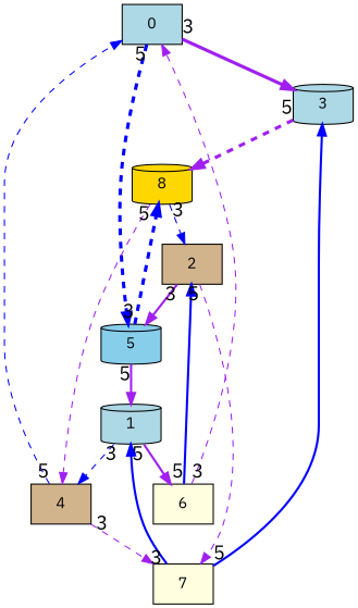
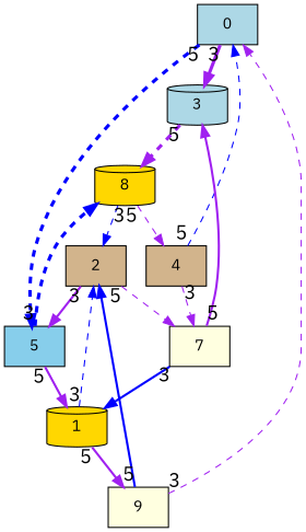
  graph {
    fontname="IBM Plex Sans"
    node [fillcolor=lightblue fontname="IBM Plex Sans" shape=box style=filled]
    edge [color=purple dir=forward fontname="IBM Plex Sans" labelfontsize=18 style=dashed taillabel=5]
    0
    3 [shape=cylinder]
-   5 [fillcolor=skyblue shape=cylinder]
+   5 [fillcolor=skyblue]
    8 [fillcolor=gold shape=cylinder]
-   1 [shape=cylinder]
-   6 [fillcolor=lightyellow]
+   1 [fillcolor=gold shape=cylinder]
+   6 [fillcolor=lightyellow label=9]
    2 [fillcolor=tan]
    4 [fillcolor=tan]
    7 [fillcolor=lightyellow]
    0 -- 3 [penwidth=3 style=bold taillabel=3]
    0 -- 5 [color=blue penwidth=3]
    3 -- 8 [penwidth=3]
    5 -- 8 [color=blue penwidth=3 taillabel=3]
    5 -- 1 [style=bold]
    8 -- 2 [color=blue labelangle=30 taillabel=3]
    8 -- 4
    1 -- 6 [style=bold]
-   1 -- 4 [color=blue labelangle=30 taillabel=3]
+   1 -- 2 [color=blue labelangle=30 taillabel=3]
    6 -- 0 [taillabel=3]
    6 -- 2 [color=blue style=bold]
    2 -- 5 [style=bold taillabel=3]
    2 -- 7
    4 -- 0 [color=blue]
    4 -- 7 [labelangle=30 taillabel=3]
-   7 -- 3 [color=blue style=bold]
+   7 -- 3 [style=bold]
    7 -- 1 [color=blue labelangle=30 style=bold taillabel=3]
  }
